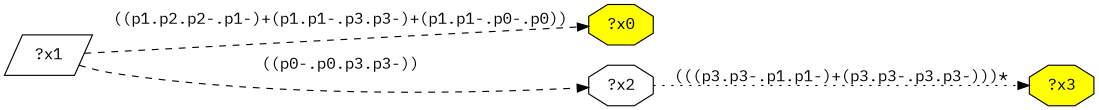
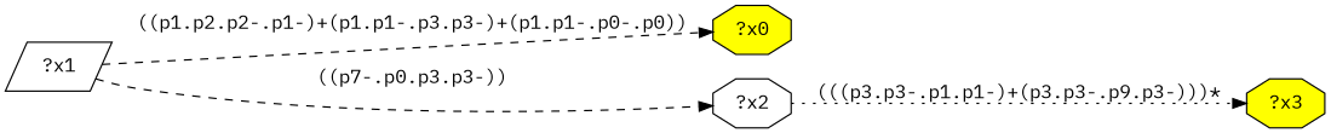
  digraph {
    fontname="IBM Plex Mono"
    rankdir=LR
    node [fontname="IBM Plex Mono" shape=octagon]
    edge [fontname="IBM Plex Mono" style=dashed]
    n1 [fillcolor=yellow label="?x0" style="filled,"]
    n2 [label="?x1" shape=parallelogram]
    n3 [label="?x2"]
    n4 [fillcolor=yellow label="?x3" style="filled,"]
    n2 -> n1 [label="((p1.p2.p2-.p1-)+(p1.p1-.p3.p3-)+(p1.p1-.p0-.p0))"]
-   n2 -> n3 [label="((p0-.p0.p3.p3-))"]
-   n3 -> n4 [label="(((p3.p3-.p1.p1-)+(p3.p3-.p3.p3-)))*" style=dotted]
+   n2 -> n3 [label="((p7-.p0.p3.p3-))"]
+   n3 -> n4 [label="(((p3.p3-.p1.p1-)+(p3.p3-.p9.p3-)))*" style=dotted]
  }
